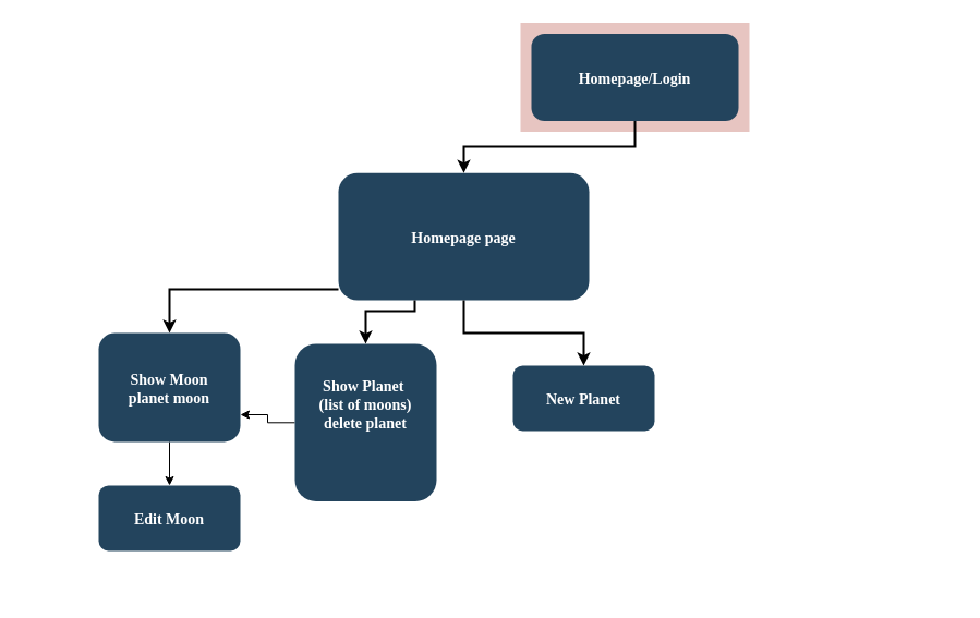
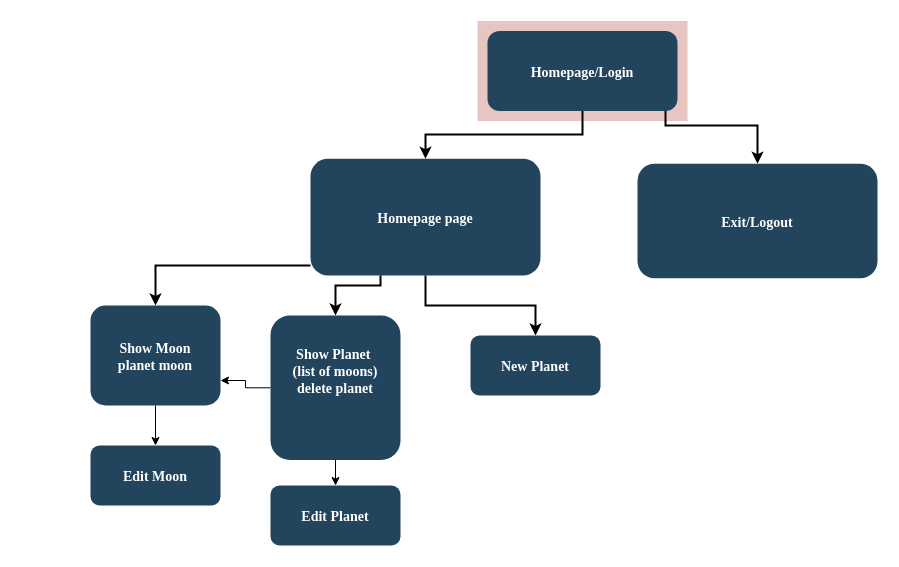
  <mxCell id="0" />
  <mxCell id="1" parent="0" />
  <mxCell id="2" value="" style="fillColor=#AE4132;strokeColor=none;opacity=30;" parent="1" vertex="1"><mxGeometry x="477" y="20.5" width="210" height="100.0" as="geometry" /></mxCell>
  <mxCell id="3" value="Homepage/Login" style="rounded=1;fillColor=#23445D;gradientColor=none;strokeColor=none;fontColor=#FFFFFF;fontStyle=1;fontFamily=Tahoma;fontSize=14" parent="1" vertex="1"><mxGeometry x="487" y="30.5" width="190" height="80" as="geometry" /></mxCell>
+ <mxCell id="4" value="" style="edgeStyle=elbowEdgeStyle;elbow=vertical;strokeWidth=2;rounded=0;entryX=0.5;entryY=0;entryDx=0;entryDy=0;" parent="1" source="3" target="5" edge="1"><mxGeometry x="337" y="215.5" width="100" height="100" as="geometry"><mxPoint x="67" y="160.5" as="sourcePoint" /><mxPoint x="1060" y="115" as="targetPoint" /><Array as="points"><mxPoint x="665" y="125" /></Array></mxGeometry></mxCell>
+ <mxCell id="5" value="Exit/Logout" style="rounded=1;fillColor=#23445D;gradientColor=none;strokeColor=none;fontColor=#FFFFFF;fontStyle=1;fontFamily=Tahoma;fontSize=14" parent="1" vertex="1"><mxGeometry x="637" y="163.25" width="240" height="114.5" as="geometry" /></mxCell>
  <mxCell id="6" value="Homepage page" style="rounded=1;fillColor=#23445D;gradientColor=none;strokeColor=none;fontColor=#FFFFFF;fontStyle=1;fontFamily=Tahoma;fontSize=14" parent="1" vertex="1"><mxGeometry x="310" y="158.25" width="230" height="116.75" as="geometry" /></mxCell>
+ <mxCell id="7" style="edgeStyle=orthogonalEdgeStyle;rounded=0;orthogonalLoop=1;jettySize=auto;html=1;exitX=0.5;exitY=1;exitDx=0;exitDy=0;" parent="1" source="9" target="15" edge="1"><mxGeometry relative="1" as="geometry" /></mxCell>
  <mxCell id="8" style="edgeStyle=orthogonalEdgeStyle;rounded=0;orthogonalLoop=1;jettySize=auto;html=1;entryX=1;entryY=0.75;entryDx=0;entryDy=0;" parent="1" source="9" target="17" edge="1"><mxGeometry relative="1" as="geometry" /></mxCell>
  <mxCell id="9" value="Show Planet &#10;(list of moons)&#10;delete planet&#10;&#10;" style="rounded=1;fillColor=#23445D;gradientColor=none;strokeColor=none;fontColor=#FFFFFF;fontStyle=1;fontFamily=Tahoma;fontSize=14" parent="1" vertex="1"><mxGeometry x="270" y="315" width="130" height="144.5" as="geometry" /></mxCell>
  <mxCell id="10" value="New Planet" style="rounded=1;fillColor=#23445D;gradientColor=none;strokeColor=none;fontColor=#FFFFFF;fontStyle=1;fontFamily=Tahoma;fontSize=14" parent="1" vertex="1"><mxGeometry x="470" y="335" width="130" height="60" as="geometry" /></mxCell>
  <mxCell id="11" value="" style="edgeStyle=elbowEdgeStyle;elbow=vertical;strokeWidth=2;rounded=0" parent="1" source="3" target="6" edge="1"><mxGeometry x="347" y="225.5" width="100" height="100" as="geometry"><mxPoint x="592" y="120.5" as="sourcePoint" /><mxPoint x="1197" y="190.5" as="targetPoint" /></mxGeometry></mxCell>
  <mxCell id="12" value="" style="edgeStyle=elbowEdgeStyle;elbow=vertical;strokeWidth=2;rounded=0;entryX=0.5;entryY=0;entryDx=0;entryDy=0;" parent="1" source="6" target="9" edge="1"><mxGeometry x="-23" y="135.5" width="100" height="100" as="geometry"><mxPoint x="-293" y="80.5" as="sourcePoint" /><mxPoint x="335" y="305" as="targetPoint" /><Array as="points"><mxPoint x="380" y="285" /><mxPoint x="20" y="281" /></Array></mxGeometry></mxCell>
  <mxCell id="13" value="" style="edgeStyle=elbowEdgeStyle;elbow=vertical;strokeWidth=2;rounded=0" parent="1" source="6" target="10" edge="1"><mxGeometry x="-23" y="135.5" width="100" height="100" as="geometry"><mxPoint x="-293" y="80.5" as="sourcePoint" /><mxPoint x="-193" y="-19.5" as="targetPoint" /></mxGeometry></mxCell>
  <mxCell id="14" value="" style="edgeStyle=elbowEdgeStyle;elbow=vertical;strokeWidth=2;rounded=0;entryX=0.5;entryY=0;entryDx=0;entryDy=0;" parent="1" source="6" target="17" edge="1"><mxGeometry x="-23" y="135.5" width="100" height="100" as="geometry"><mxPoint x="-293" y="80.5" as="sourcePoint" /><mxPoint x="562" y="300.5" as="targetPoint" /><Array as="points"><mxPoint x="210" y="265" /></Array></mxGeometry></mxCell>
+ <mxCell id="15" value="Edit Planet" style="rounded=1;fillColor=#23445D;gradientColor=none;strokeColor=none;fontColor=#FFFFFF;fontStyle=1;fontFamily=Tahoma;fontSize=14" parent="1" vertex="1"><mxGeometry x="270" y="485" width="130" height="60" as="geometry" /></mxCell>
  <mxCell id="16" style="edgeStyle=orthogonalEdgeStyle;rounded=0;orthogonalLoop=1;jettySize=auto;html=1;exitX=0.5;exitY=1;exitDx=0;exitDy=0;" parent="1" source="17" target="18" edge="1"><mxGeometry relative="1" as="geometry" /></mxCell>
  <mxCell id="17" value="Show Moon&#10;planet moon" style="rounded=1;fillColor=#23445D;gradientColor=none;strokeColor=none;fontColor=#FFFFFF;fontStyle=1;fontFamily=Tahoma;fontSize=14" parent="1" vertex="1"><mxGeometry x="90" y="305" width="130" height="100" as="geometry" /></mxCell>
  <mxCell id="18" value="Edit Moon" style="rounded=1;fillColor=#23445D;gradientColor=none;strokeColor=none;fontColor=#FFFFFF;fontStyle=1;fontFamily=Tahoma;fontSize=14" parent="1" vertex="1"><mxGeometry x="90" y="445" width="130" height="60" as="geometry" /></mxCell>
